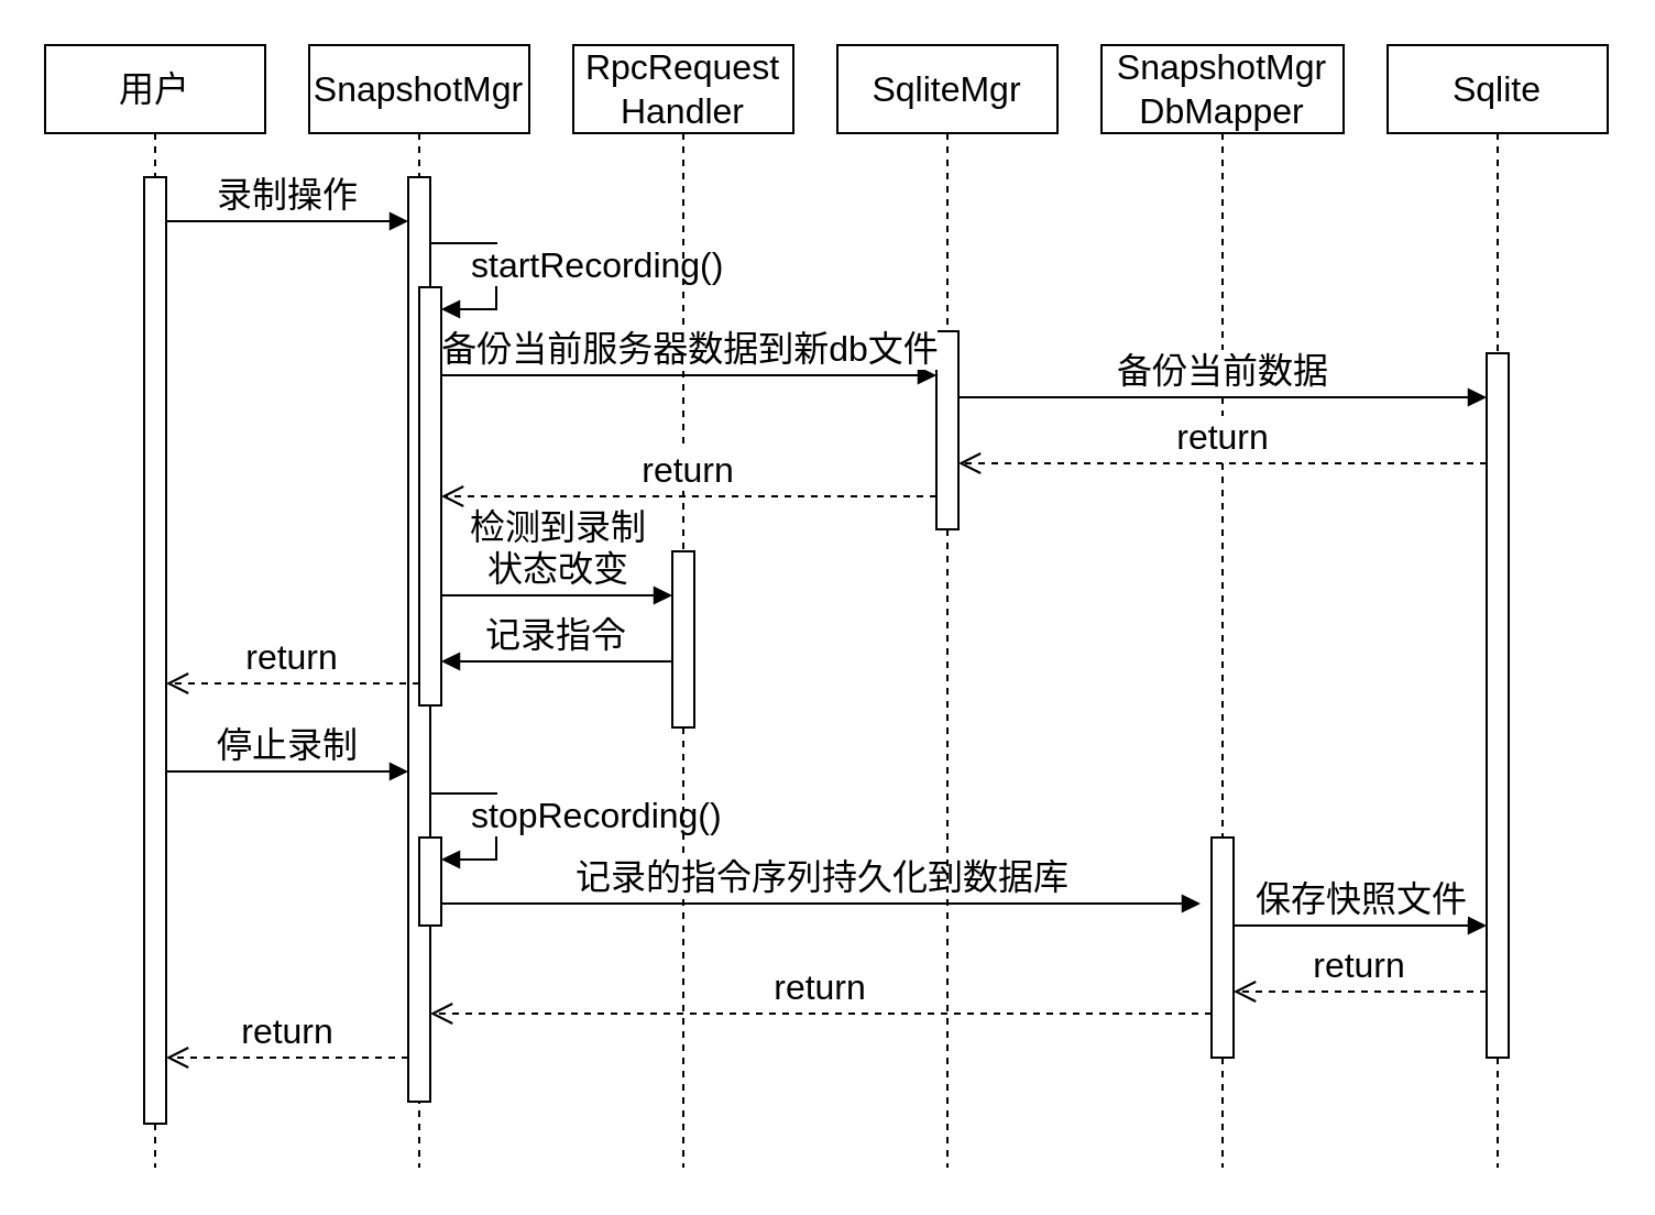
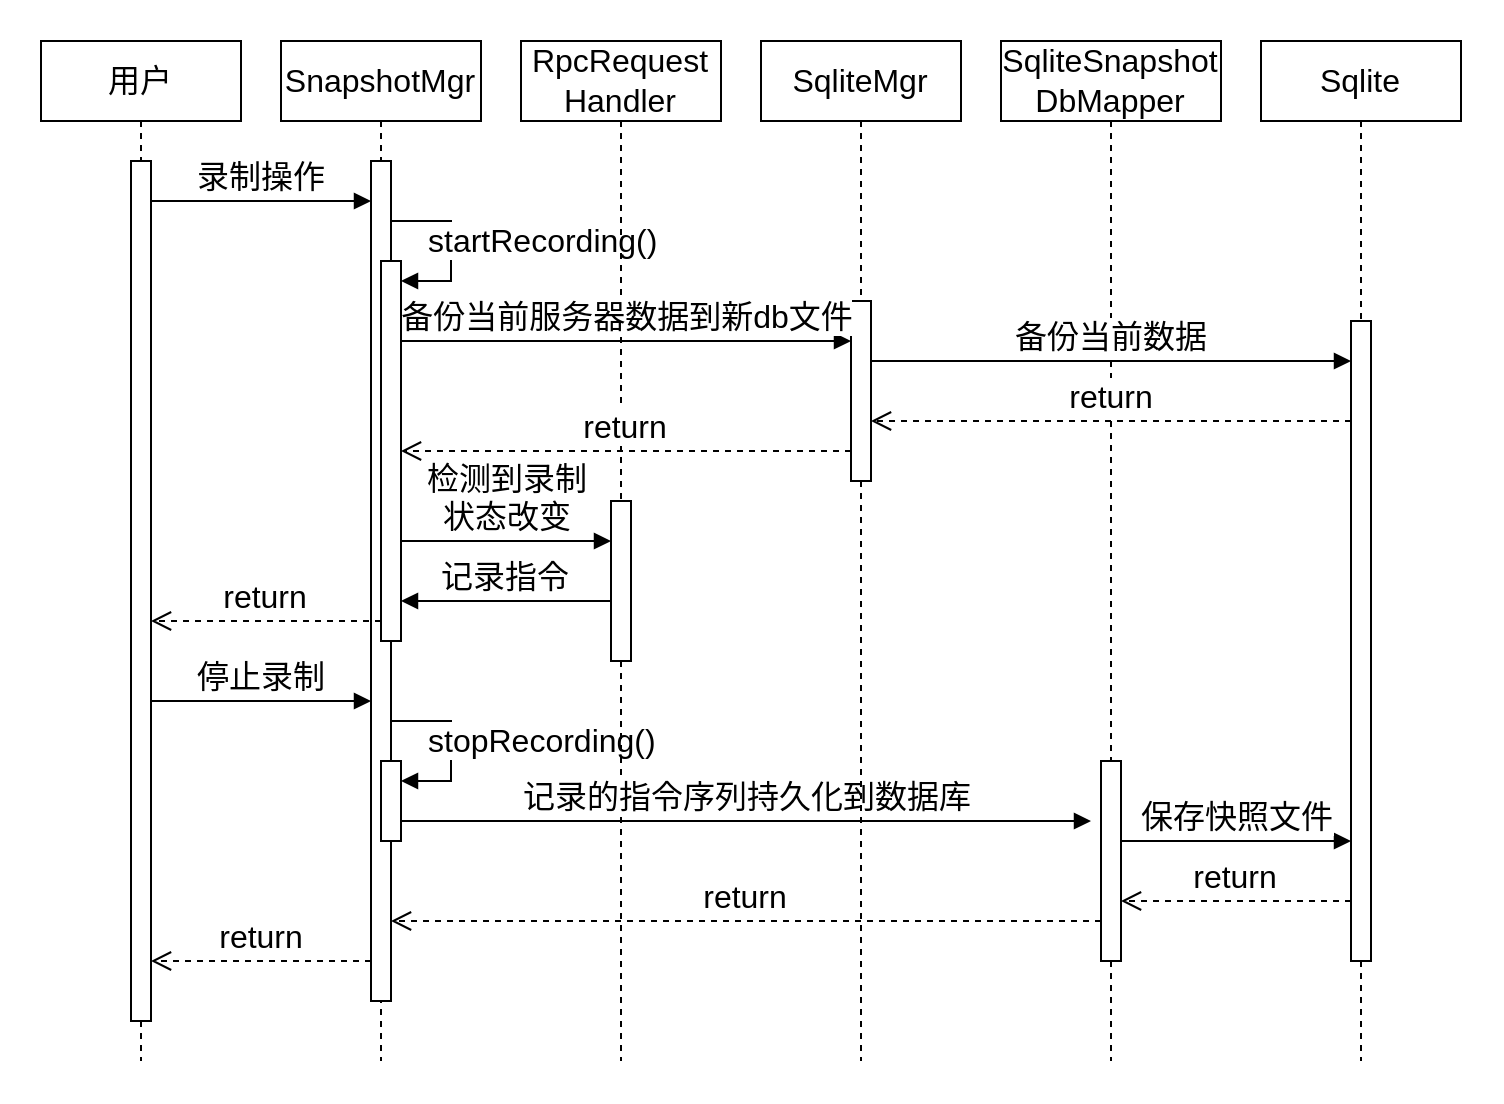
  <mxCell id="0" />
  <mxCell id="1" parent="0" />
  <mxCell id="2" value="用户" style="shape=umlLifeline;perimeter=lifelinePerimeter;whiteSpace=wrap;html=1;container=0;dropTarget=0;collapsible=0;recursiveResize=0;outlineConnect=0;portConstraint=eastwest;newEdgeStyle={&quot;edgeStyle&quot;:&quot;elbowEdgeStyle&quot;,&quot;elbow&quot;:&quot;vertical&quot;,&quot;curved&quot;:0,&quot;rounded&quot;:0};fontSize=16;" parent="1" vertex="1"><mxGeometry x="20" y="20" width="100" height="510" as="geometry" /></mxCell>
  <mxCell id="3" value="" style="html=1;points=[];perimeter=orthogonalPerimeter;outlineConnect=0;targetShapes=umlLifeline;portConstraint=eastwest;newEdgeStyle={&quot;edgeStyle&quot;:&quot;elbowEdgeStyle&quot;,&quot;elbow&quot;:&quot;vertical&quot;,&quot;curved&quot;:0,&quot;rounded&quot;:0};fontSize=16;" parent="2" vertex="1"><mxGeometry x="45" y="60" width="10" height="430" as="geometry" /></mxCell>
  <mxCell id="4" value="SnapshotMgr" style="shape=umlLifeline;perimeter=lifelinePerimeter;whiteSpace=wrap;html=1;container=0;dropTarget=0;collapsible=0;recursiveResize=0;outlineConnect=0;portConstraint=eastwest;newEdgeStyle={&quot;edgeStyle&quot;:&quot;elbowEdgeStyle&quot;,&quot;elbow&quot;:&quot;vertical&quot;,&quot;curved&quot;:0,&quot;rounded&quot;:0};fontSize=16;" parent="1" vertex="1"><mxGeometry x="140" y="20" width="100" height="510" as="geometry" /></mxCell>
  <mxCell id="5" value="" style="html=1;points=[];perimeter=orthogonalPerimeter;outlineConnect=0;targetShapes=umlLifeline;portConstraint=eastwest;newEdgeStyle={&quot;edgeStyle&quot;:&quot;elbowEdgeStyle&quot;,&quot;elbow&quot;:&quot;vertical&quot;,&quot;curved&quot;:0,&quot;rounded&quot;:0};fontSize=16;" parent="4" vertex="1"><mxGeometry x="45" y="60" width="10" height="420" as="geometry" /></mxCell>
  <mxCell id="6" value="" style="html=1;points=[];perimeter=orthogonalPerimeter;outlineConnect=0;targetShapes=umlLifeline;portConstraint=eastwest;newEdgeStyle={&quot;edgeStyle&quot;:&quot;elbowEdgeStyle&quot;,&quot;elbow&quot;:&quot;vertical&quot;,&quot;curved&quot;:0,&quot;rounded&quot;:0};fontSize=16;" parent="4" vertex="1"><mxGeometry x="50" y="110" width="10" height="190" as="geometry" /></mxCell>
  <mxCell id="7" value="startRecording()" style="html=1;align=left;spacingLeft=2;endArrow=block;rounded=0;edgeStyle=orthogonalEdgeStyle;curved=0;rounded=0;fontSize=16;" parent="4" target="6" edge="1"><mxGeometry x="-0.647" y="-10" relative="1" as="geometry"><mxPoint x="55" y="90" as="sourcePoint" /><Array as="points"><mxPoint x="85" y="120" /></Array><mxPoint as="offset" /></mxGeometry></mxCell>
  <mxCell id="8" value="" style="html=1;points=[];perimeter=orthogonalPerimeter;outlineConnect=0;targetShapes=umlLifeline;portConstraint=eastwest;newEdgeStyle={&quot;edgeStyle&quot;:&quot;elbowEdgeStyle&quot;,&quot;elbow&quot;:&quot;vertical&quot;,&quot;curved&quot;:0,&quot;rounded&quot;:0};fontSize=16;" parent="4" vertex="1"><mxGeometry x="50" y="360" width="10" height="40" as="geometry" /></mxCell>
  <mxCell id="9" value="stopRecording()" style="html=1;align=left;spacingLeft=2;endArrow=block;rounded=0;edgeStyle=orthogonalEdgeStyle;curved=0;rounded=0;fontSize=16;" parent="4" target="8" edge="1"><mxGeometry x="-0.647" y="-10" relative="1" as="geometry"><mxPoint x="55" y="340" as="sourcePoint" /><Array as="points"><mxPoint x="85" y="370" /></Array><mxPoint as="offset" /></mxGeometry></mxCell>
- <mxCell id="10" value="SnapshotMgr&lt;br style=&quot;font-size: 16px;&quot;&gt;DbMapper" style="shape=umlLifeline;perimeter=lifelinePerimeter;whiteSpace=wrap;html=1;container=0;dropTarget=0;collapsible=0;recursiveResize=0;outlineConnect=0;portConstraint=eastwest;newEdgeStyle={&quot;edgeStyle&quot;:&quot;elbowEdgeStyle&quot;,&quot;elbow&quot;:&quot;vertical&quot;,&quot;curved&quot;:0,&quot;rounded&quot;:0};fontSize=16;" parent="1" vertex="1"><mxGeometry x="500" y="20" width="110" height="510" as="geometry" /></mxCell>
+ <mxCell id="10" value="SqliteSnapshot&lt;br style=&quot;font-size: 16px;&quot;&gt;DbMapper" style="shape=umlLifeline;perimeter=lifelinePerimeter;whiteSpace=wrap;html=1;container=0;dropTarget=0;collapsible=0;recursiveResize=0;outlineConnect=0;portConstraint=eastwest;newEdgeStyle={&quot;edgeStyle&quot;:&quot;elbowEdgeStyle&quot;,&quot;elbow&quot;:&quot;vertical&quot;,&quot;curved&quot;:0,&quot;rounded&quot;:0};fontSize=16;" parent="1" vertex="1"><mxGeometry x="500" y="20" width="110" height="510" as="geometry" /></mxCell>
  <mxCell id="11" value="" style="html=1;points=[];perimeter=orthogonalPerimeter;outlineConnect=0;targetShapes=umlLifeline;portConstraint=eastwest;newEdgeStyle={&quot;edgeStyle&quot;:&quot;elbowEdgeStyle&quot;,&quot;elbow&quot;:&quot;vertical&quot;,&quot;curved&quot;:0,&quot;rounded&quot;:0};fontSize=16;" parent="10" vertex="1"><mxGeometry x="50" y="360" width="10" height="100" as="geometry" /></mxCell>
  <mxCell id="12" value="Sqlite" style="shape=umlLifeline;perimeter=lifelinePerimeter;whiteSpace=wrap;html=1;container=0;dropTarget=0;collapsible=0;recursiveResize=0;outlineConnect=0;portConstraint=eastwest;newEdgeStyle={&quot;edgeStyle&quot;:&quot;elbowEdgeStyle&quot;,&quot;elbow&quot;:&quot;vertical&quot;,&quot;curved&quot;:0,&quot;rounded&quot;:0};fontSize=16;" parent="1" vertex="1"><mxGeometry x="630" y="20" width="100" height="510" as="geometry" /></mxCell>
  <mxCell id="13" value="" style="html=1;points=[];perimeter=orthogonalPerimeter;outlineConnect=0;targetShapes=umlLifeline;portConstraint=eastwest;newEdgeStyle={&quot;edgeStyle&quot;:&quot;elbowEdgeStyle&quot;,&quot;elbow&quot;:&quot;vertical&quot;,&quot;curved&quot;:0,&quot;rounded&quot;:0};fontSize=16;" parent="12" vertex="1"><mxGeometry x="45" y="140" width="10" height="320" as="geometry" /></mxCell>
  <mxCell id="14" value="RpcRequest&lt;br style=&quot;font-size: 16px;&quot;&gt;Handler" style="shape=umlLifeline;perimeter=lifelinePerimeter;whiteSpace=wrap;html=1;container=1;dropTarget=0;collapsible=0;recursiveResize=0;outlineConnect=0;portConstraint=eastwest;newEdgeStyle={&quot;edgeStyle&quot;:&quot;elbowEdgeStyle&quot;,&quot;elbow&quot;:&quot;vertical&quot;,&quot;curved&quot;:0,&quot;rounded&quot;:0};fontSize=16;" parent="1" vertex="1"><mxGeometry x="260" y="20" width="100" height="510" as="geometry" /></mxCell>
  <mxCell id="15" value="" style="html=1;points=[];perimeter=orthogonalPerimeter;outlineConnect=0;targetShapes=umlLifeline;portConstraint=eastwest;newEdgeStyle={&quot;edgeStyle&quot;:&quot;elbowEdgeStyle&quot;,&quot;elbow&quot;:&quot;vertical&quot;,&quot;curved&quot;:0,&quot;rounded&quot;:0};fontSize=16;" parent="14" vertex="1"><mxGeometry x="45" y="230" width="10" height="80" as="geometry" /></mxCell>
  <mxCell id="16" value="录制操作" style="html=1;verticalAlign=bottom;endArrow=block;edgeStyle=elbowEdgeStyle;elbow=vertical;curved=0;rounded=0;fontSize=16;" parent="1" source="3" target="5" edge="1"><mxGeometry width="80" relative="1" as="geometry"><mxPoint x="90" y="110" as="sourcePoint" /><mxPoint x="170" y="110" as="targetPoint" /><Array as="points"><mxPoint x="110" y="100" /><mxPoint x="90" y="140" /></Array></mxGeometry></mxCell>
  <mxCell id="17" value="检测到录制&lt;br style=&quot;font-size: 16px;&quot;&gt;状态改变" style="html=1;verticalAlign=bottom;endArrow=block;edgeStyle=elbowEdgeStyle;elbow=vertical;curved=0;rounded=0;fontSize=16;" parent="1" target="15" edge="1"><mxGeometry width="80" relative="1" as="geometry"><mxPoint x="200" y="270" as="sourcePoint" /><mxPoint x="290" y="210" as="targetPoint" /><Array as="points"><mxPoint x="280" y="270" /><mxPoint x="250" y="260" /><mxPoint x="240" y="220" /><mxPoint x="280" y="210" /></Array></mxGeometry></mxCell>
  <mxCell id="18" value="记录指令" style="html=1;verticalAlign=bottom;endArrow=block;edgeStyle=elbowEdgeStyle;elbow=vertical;curved=0;rounded=0;fontSize=16;" parent="1" source="15" edge="1"><mxGeometry width="80" relative="1" as="geometry"><mxPoint x="220" y="250" as="sourcePoint" /><mxPoint x="200" y="300" as="targetPoint" /><Array as="points"><mxPoint x="280" y="300" /><mxPoint x="260" y="280" /><mxPoint x="280" y="250" /><mxPoint x="220" y="280" /></Array></mxGeometry></mxCell>
  <mxCell id="19" value="return" style="html=1;verticalAlign=bottom;endArrow=open;dashed=1;endSize=8;edgeStyle=elbowEdgeStyle;elbow=vertical;curved=0;rounded=0;fontSize=16;" parent="1" source="6" target="3" edge="1"><mxGeometry relative="1" as="geometry"><mxPoint x="190" y="250" as="sourcePoint" /><mxPoint x="75" y="260" as="targetPoint" /><Array as="points"><mxPoint x="140" y="310" /><mxPoint x="160" y="260" /></Array></mxGeometry></mxCell>
  <mxCell id="20" value="停止录制" style="html=1;verticalAlign=bottom;endArrow=block;edgeStyle=elbowEdgeStyle;elbow=vertical;curved=0;rounded=0;fontSize=16;" parent="1" edge="1"><mxGeometry width="80" relative="1" as="geometry"><mxPoint x="75" y="350" as="sourcePoint" /><mxPoint x="185" y="350" as="targetPoint" /><Array as="points"><mxPoint x="150" y="350" /></Array></mxGeometry></mxCell>
  <mxCell id="21" value="记录的指令序列持久化到数据库" style="html=1;verticalAlign=bottom;endArrow=block;edgeStyle=elbowEdgeStyle;elbow=vertical;curved=0;rounded=0;fontSize=16;" parent="1" source="8" edge="1"><mxGeometry width="80" relative="1" as="geometry"><mxPoint x="195" y="410" as="sourcePoint" /><mxPoint x="545" y="410" as="targetPoint" /><Array as="points"><mxPoint x="250" y="410" /><mxPoint x="220" y="430" /></Array></mxGeometry></mxCell>
  <mxCell id="22" value="SqliteMgr" style="shape=umlLifeline;perimeter=lifelinePerimeter;whiteSpace=wrap;html=1;container=1;dropTarget=0;collapsible=0;recursiveResize=0;outlineConnect=0;portConstraint=eastwest;newEdgeStyle={&quot;edgeStyle&quot;:&quot;elbowEdgeStyle&quot;,&quot;elbow&quot;:&quot;vertical&quot;,&quot;curved&quot;:0,&quot;rounded&quot;:0};fontSize=16;" parent="1" vertex="1"><mxGeometry x="380" y="20" width="100" height="510" as="geometry" /></mxCell>
  <mxCell id="23" value="" style="html=1;points=[];perimeter=orthogonalPerimeter;outlineConnect=0;targetShapes=umlLifeline;portConstraint=eastwest;newEdgeStyle={&quot;edgeStyle&quot;:&quot;elbowEdgeStyle&quot;,&quot;elbow&quot;:&quot;vertical&quot;,&quot;curved&quot;:0,&quot;rounded&quot;:0};fontSize=16;" parent="22" vertex="1"><mxGeometry x="45" y="130" width="10" height="90" as="geometry" /></mxCell>
  <mxCell id="24" value="备份当前服务器数据到新db文件" style="html=1;verticalAlign=bottom;endArrow=block;edgeStyle=elbowEdgeStyle;elbow=vertical;curved=0;rounded=0;fontSize=16;" parent="1" source="6" target="23" edge="1"><mxGeometry width="80" relative="1" as="geometry"><mxPoint x="230" y="160" as="sourcePoint" /><mxPoint x="310" y="160" as="targetPoint" /><Array as="points"><mxPoint x="380" y="170" /></Array></mxGeometry></mxCell>
  <mxCell id="25" value="return" style="html=1;verticalAlign=bottom;endArrow=open;dashed=1;endSize=8;edgeStyle=elbowEdgeStyle;elbow=vertical;curved=0;rounded=0;fontSize=16;" parent="1" source="23" target="6" edge="1"><mxGeometry relative="1" as="geometry"><mxPoint x="340" y="200" as="sourcePoint" /><mxPoint x="260" y="200" as="targetPoint" /><Array as="points"><mxPoint x="380" y="225" /></Array></mxGeometry></mxCell>
  <mxCell id="26" value="备份当前数据" style="html=1;verticalAlign=bottom;endArrow=block;edgeStyle=elbowEdgeStyle;elbow=vertical;curved=0;rounded=0;fontSize=16;" parent="1" source="23" target="13" edge="1"><mxGeometry width="80" relative="1" as="geometry"><mxPoint x="470" y="180" as="sourcePoint" /><mxPoint x="550" y="180" as="targetPoint" /><Array as="points"><mxPoint x="470" y="180" /></Array></mxGeometry></mxCell>
  <mxCell id="27" value="return" style="html=1;verticalAlign=bottom;endArrow=open;dashed=1;endSize=8;edgeStyle=elbowEdgeStyle;elbow=vertical;curved=0;rounded=0;fontSize=16;" parent="1" source="13" target="23" edge="1"><mxGeometry relative="1" as="geometry"><mxPoint x="580" y="210" as="sourcePoint" /><mxPoint x="500" y="210" as="targetPoint" /><Array as="points"><mxPoint x="530" y="210" /><mxPoint x="520" y="200" /><mxPoint x="500" y="210" /><mxPoint x="430" y="200" /></Array></mxGeometry></mxCell>
  <mxCell id="28" value="保存快照文件" style="html=1;verticalAlign=bottom;endArrow=block;edgeStyle=elbowEdgeStyle;elbow=vertical;curved=0;rounded=0;fontSize=16;" parent="1" source="11" target="13" edge="1"><mxGeometry width="80" relative="1" as="geometry"><mxPoint x="570" y="430" as="sourcePoint" /><mxPoint x="650" y="430" as="targetPoint" /><Array as="points"><mxPoint x="650" y="420" /><mxPoint x="620" y="430" /></Array></mxGeometry></mxCell>
  <mxCell id="29" value="return" style="html=1;verticalAlign=bottom;endArrow=open;dashed=1;endSize=8;edgeStyle=elbowEdgeStyle;elbow=vertical;curved=0;rounded=0;fontSize=16;" parent="1" source="13" target="11" edge="1"><mxGeometry relative="1" as="geometry"><mxPoint x="640" y="460" as="sourcePoint" /><mxPoint x="560" y="460" as="targetPoint" /><Array as="points"><mxPoint x="580" y="450" /></Array></mxGeometry></mxCell>
  <mxCell id="30" value="return" style="html=1;verticalAlign=bottom;endArrow=open;dashed=1;endSize=8;edgeStyle=elbowEdgeStyle;elbow=vertical;curved=0;rounded=0;fontSize=16;" parent="1" source="11" target="5" edge="1"><mxGeometry relative="1" as="geometry"><mxPoint x="410" y="480" as="sourcePoint" /><mxPoint x="330" y="480" as="targetPoint" /><Array as="points"><mxPoint x="480" y="460" /></Array></mxGeometry></mxCell>
  <mxCell id="31" value="return" style="html=1;verticalAlign=bottom;endArrow=open;dashed=1;endSize=8;edgeStyle=elbowEdgeStyle;elbow=vertical;curved=0;rounded=0;fontSize=16;" parent="1" source="5" target="3" edge="1"><mxGeometry relative="1" as="geometry"><mxPoint x="170" y="480" as="sourcePoint" /><mxPoint x="90" y="480" as="targetPoint" /><Array as="points"><mxPoint x="160" y="480" /></Array></mxGeometry></mxCell>
